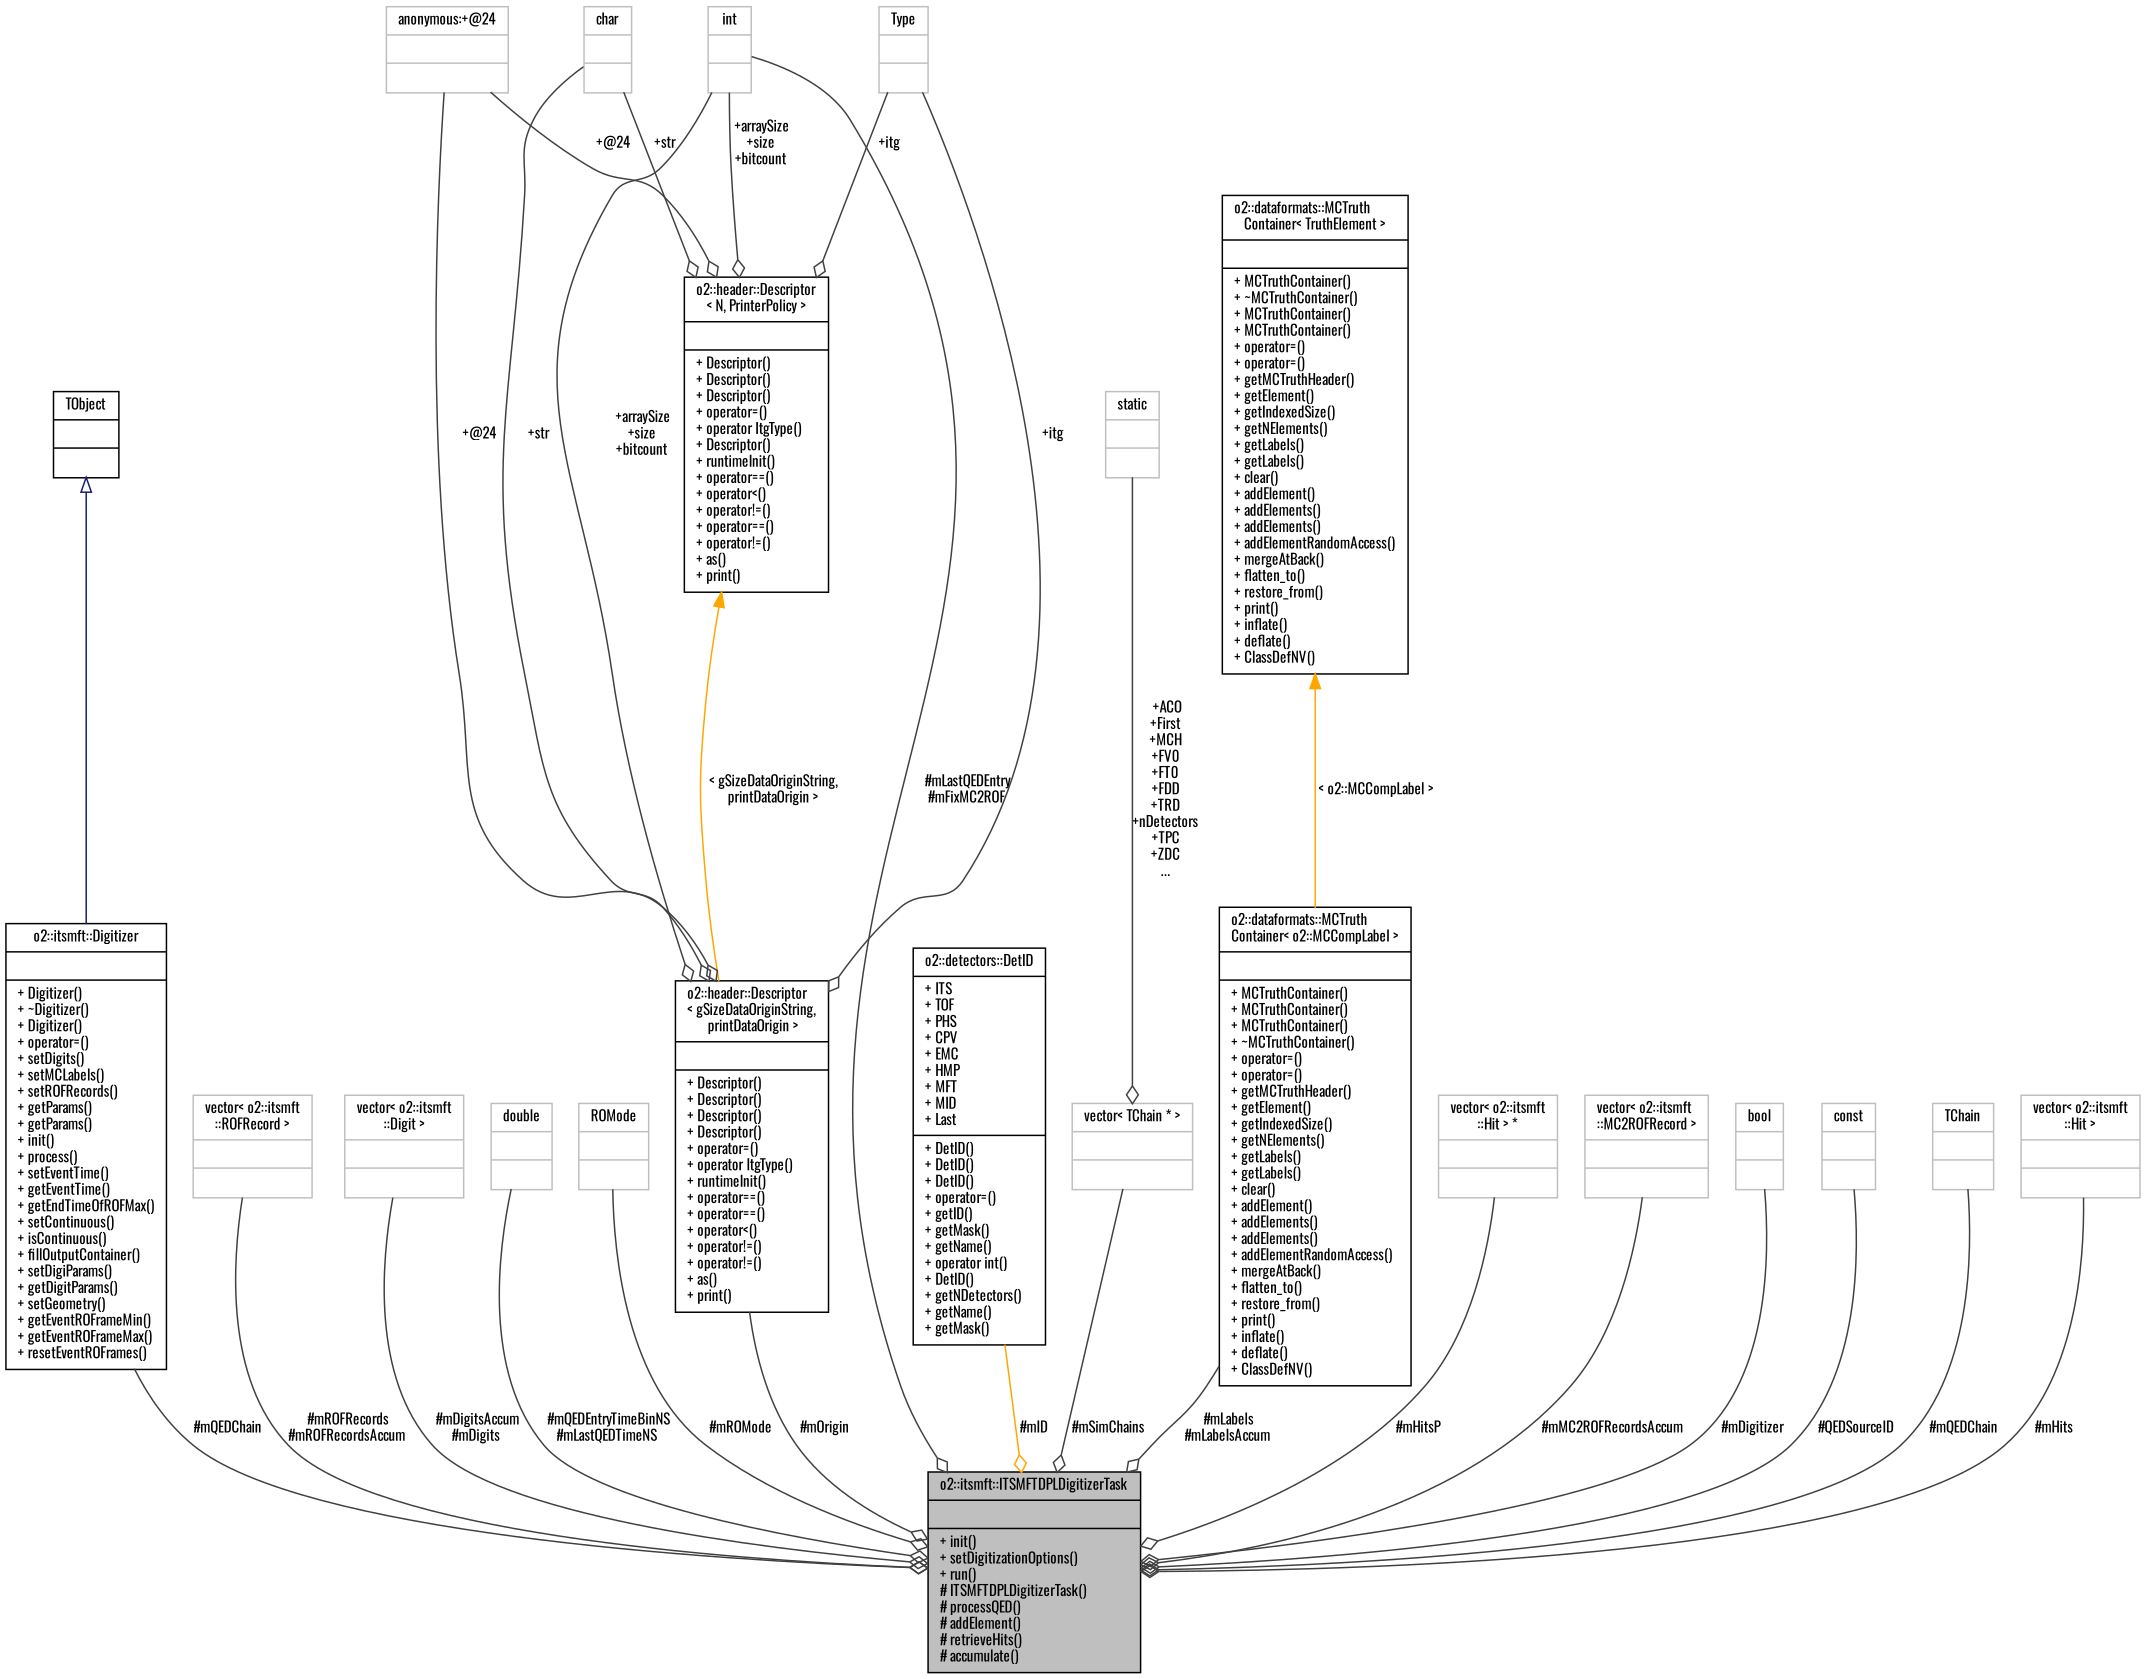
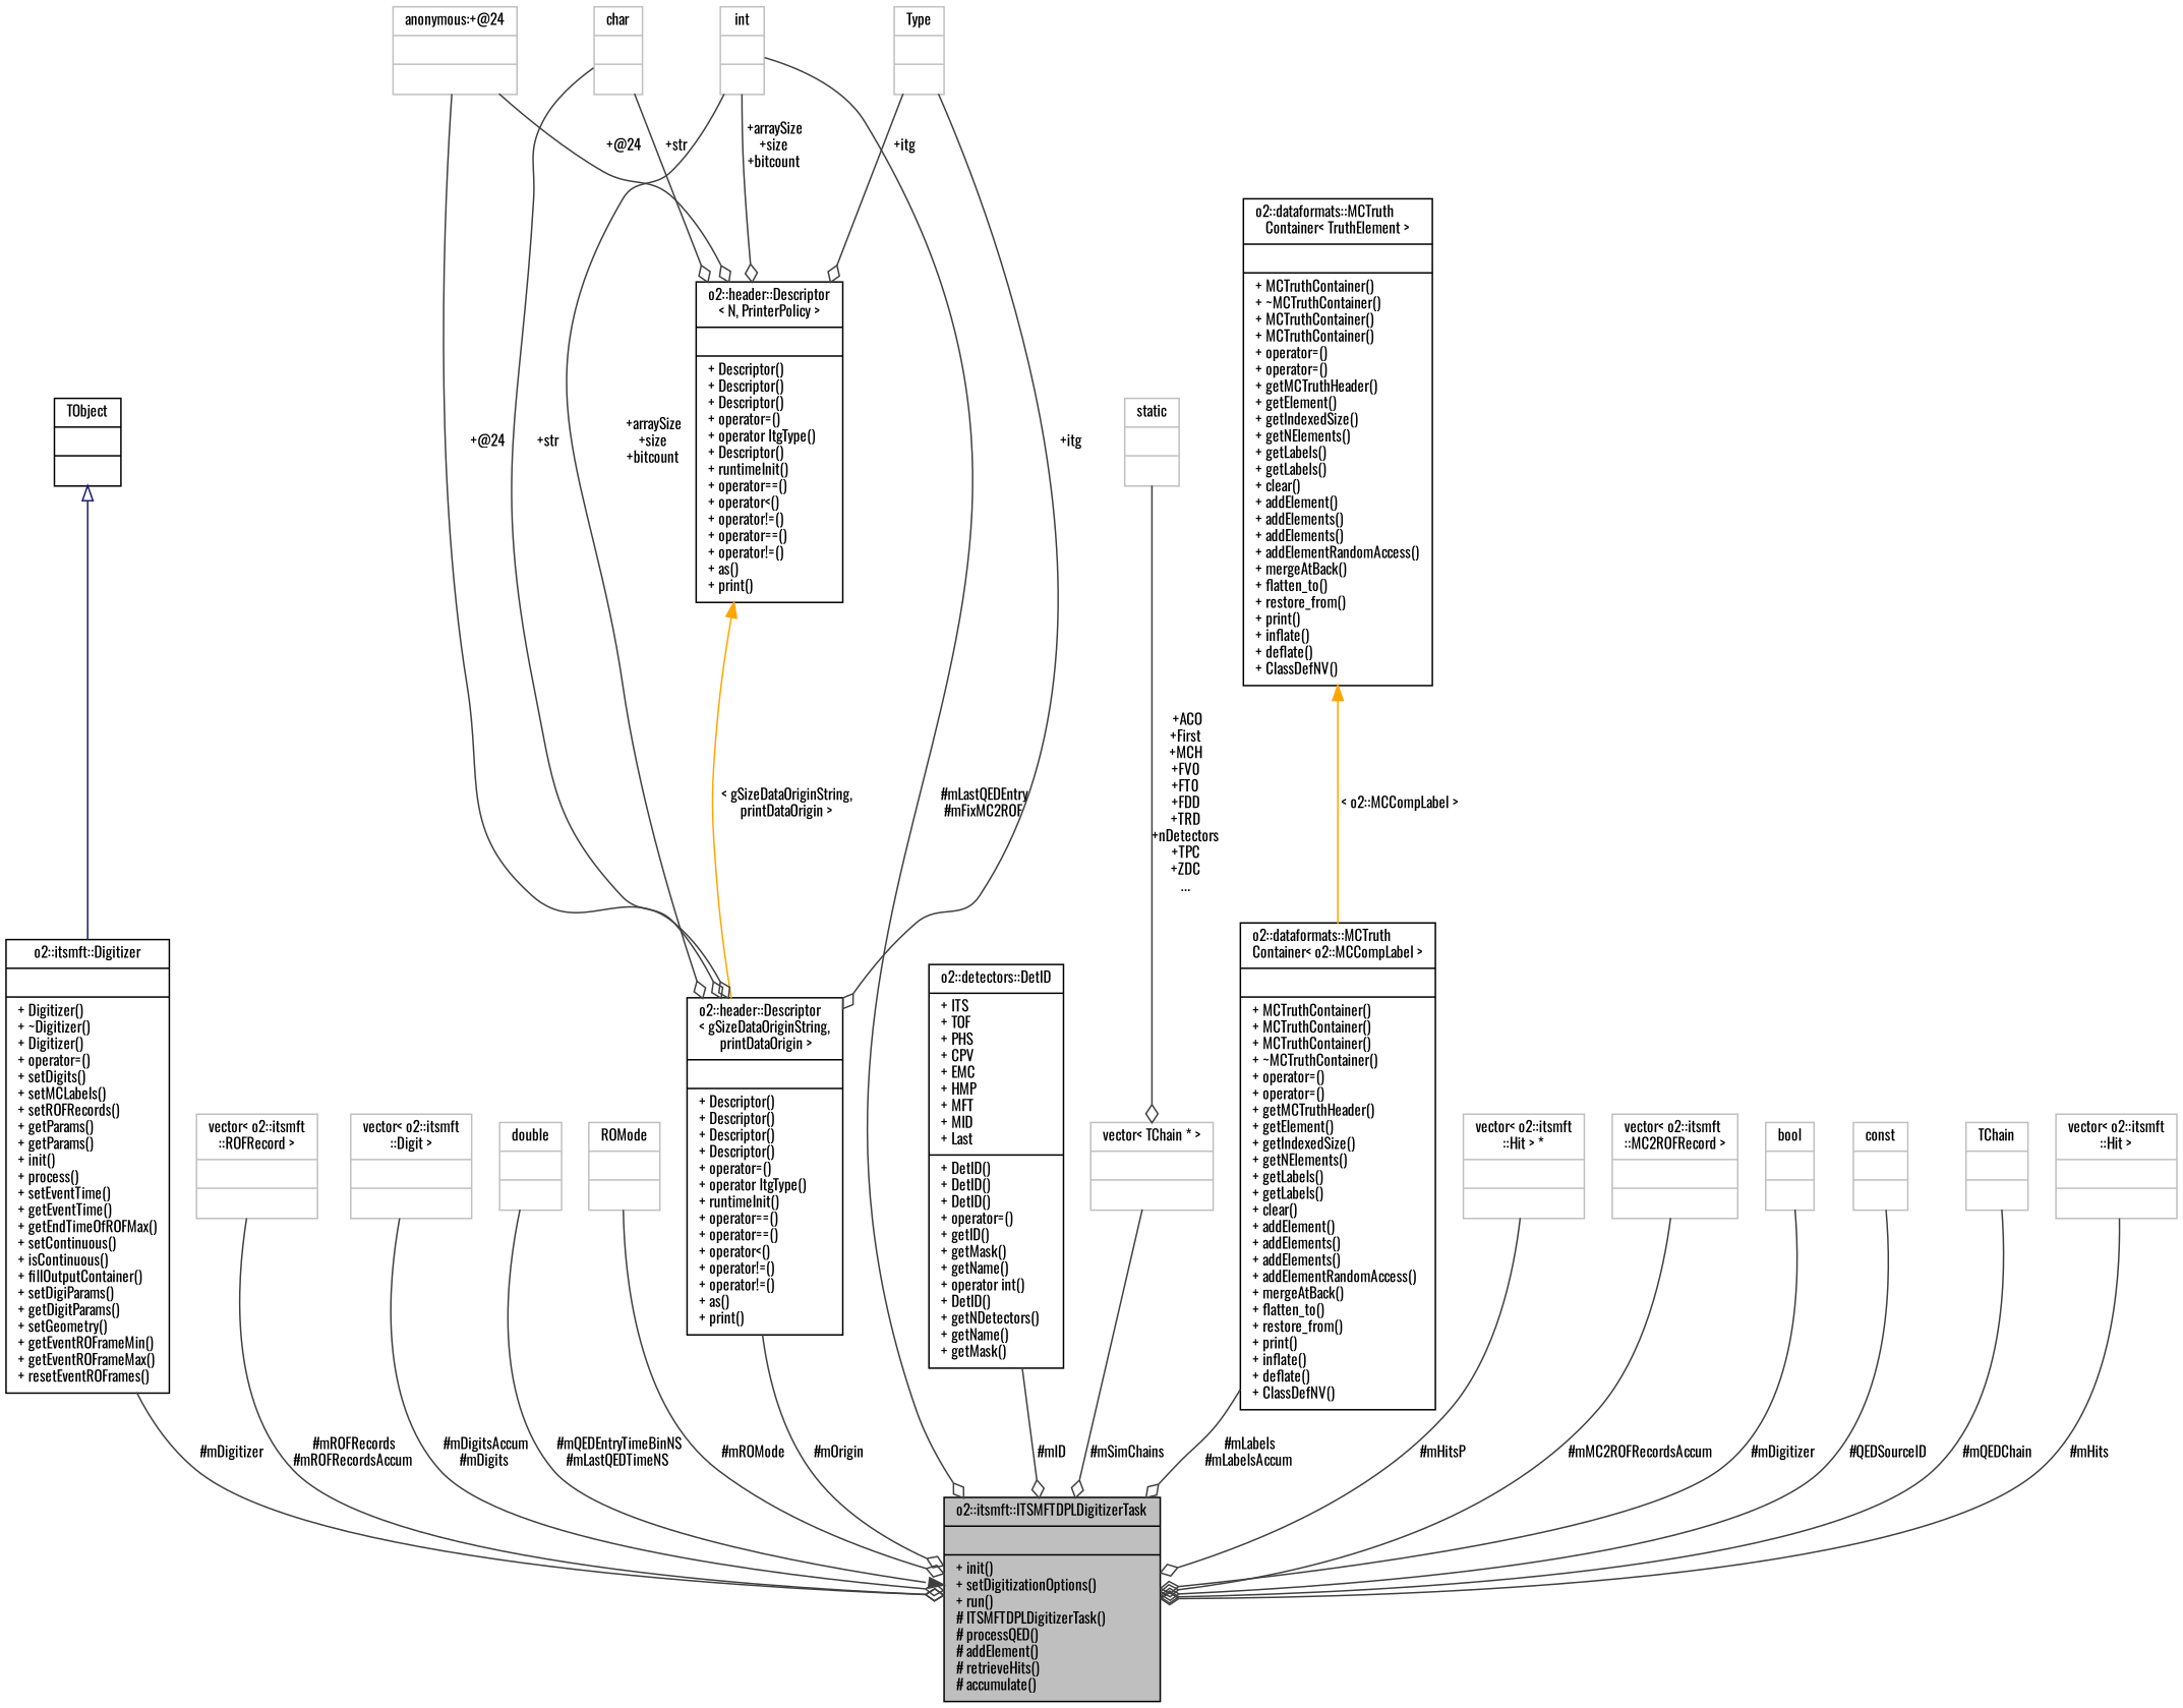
  digraph {
    fontname=Oswald
    node [color=grey75 fontname=Oswald fontsize=10 shape=record]
    edge [arrowhead=odiamond color=grey25 fontname=Oswald fontsize=10 labelfontname=Helvetica labelfontsize=10 style=solid]
    n1 [color=black fillcolor=grey75 fontcolor=black height=0.2 label="{o2::itsmft::ITSMFTDPLDigitizerTask\n||+ init()\l+ setDigitizationOptions()\l+ run()\l# ITSMFTDPLDigitizerTask()\l# processQED()\l# addElement()\l# retrieveHits()\l# accumulate()\l}" style=filled width=0.4]
    n2 [color=black height=0.2 label="{o2::itsmft::Digitizer\n||+ Digitizer()\l+ ~Digitizer()\l+ Digitizer()\l+ operator=()\l+ setDigits()\l+ setMCLabels()\l+ setROFRecords()\l+ getParams()\l+ getParams()\l+ init()\l+ process()\l+ setEventTime()\l+ getEventTime()\l+ getEndTimeOfROFMax()\l+ setContinuous()\l+ isContinuous()\l+ fillOutputContainer()\l+ setDigiParams()\l+ getDigitParams()\l+ setGeometry()\l+ getEventROFrameMin()\l+ getEventROFrameMax()\l+ resetEventROFrames()\l}" width=0.4]
    n3 [color=black height=0.2 label="{TObject\n||}" width=0.4]
    n4 [height=0.2 label="{vector\< o2::itsmft\l::ROFRecord \>\n||}" width=0.4]
    n5 [height=0.2 label="{vector\< o2::itsmft\l::Digit \>\n||}" width=0.4]
    n6 [height=0.2 label="{double\n||}" width=0.4]
    n7 [height=0.2 label="{ROMode\n||}" width=0.4]
    n8 [color=black height=0.2 label="{o2::header::Descriptor\l\< gSizeDataOriginString,\l printDataOrigin \>\n||+ Descriptor()\l+ Descriptor()\l+ Descriptor()\l+ Descriptor()\l+ operator=()\l+ operator ItgType()\l+ runtimeInit()\l+ operator==()\l+ operator==()\l+ operator\<()\l+ operator!=()\l+ operator!=()\l+ as()\l+ print()\l}" width=0.4]
    n9 [height=0.2 label="{Type\n||}" width=0.4]
    n10 [color=black height=0.2 label="{o2::header::Descriptor\l\< N, PrinterPolicy \>\n||+ Descriptor()\l+ Descriptor()\l+ Descriptor()\l+ operator=()\l+ operator ItgType()\l+ Descriptor()\l+ runtimeInit()\l+ operator==()\l+ operator\<()\l+ operator!=()\l+ operator==()\l+ operator!=()\l+ as()\l+ print()\l}" width=0.4]
    n11 [height=0.2 label="{char\n||}" width=0.4]
    n12 [height=0.2 label="{int\n||}" width=0.4]
    n13 [height=0.2 label="{anonymous:+@24\n||}" width=0.4]
    n14 [color=black height=0.2 label="{o2::detectors::DetID\n|+ ITS\l+ TOF\l+ PHS\l+ CPV\l+ EMC\l+ HMP\l+ MFT\l+ MID\l+ Last\l|+ DetID()\l+ DetID()\l+ DetID()\l+ operator=()\l+ getID()\l+ getMask()\l+ getName()\l+ operator int()\l+ DetID()\l+ getNDetectors()\l+ getName()\l+ getMask()\l}" width=0.4]
    n15 [height=0.2 label="{static\n||}" width=0.4]
    n16 [height=0.2 label="{vector\< TChain * \>\n||}" width=0.4]
    n17 [color=black height=0.2 label="{o2::dataformats::MCTruth\lContainer\< o2::MCCompLabel \>\n||+ MCTruthContainer()\l+ MCTruthContainer()\l+ MCTruthContainer()\l+ ~MCTruthContainer()\l+ operator=()\l+ operator=()\l+ getMCTruthHeader()\l+ getElement()\l+ getIndexedSize()\l+ getNElements()\l+ getLabels()\l+ getLabels()\l+ clear()\l+ addElement()\l+ addElements()\l+ addElements()\l+ addElementRandomAccess()\l+ mergeAtBack()\l+ flatten_to()\l+ restore_from()\l+ print()\l+ inflate()\l+ deflate()\l+ ClassDefNV()\l}" width=0.4]
    n18 [color=black height=0.2 label="{o2::dataformats::MCTruth\lContainer\< TruthElement \>\n||+ MCTruthContainer()\l+ ~MCTruthContainer()\l+ MCTruthContainer()\l+ MCTruthContainer()\l+ operator=()\l+ operator=()\l+ getMCTruthHeader()\l+ getElement()\l+ getIndexedSize()\l+ getNElements()\l+ getLabels()\l+ getLabels()\l+ clear()\l+ addElement()\l+ addElements()\l+ addElements()\l+ addElementRandomAccess()\l+ mergeAtBack()\l+ flatten_to()\l+ restore_from()\l+ print()\l+ inflate()\l+ deflate()\l+ ClassDefNV()\l}" width=0.4]
    n19 [height=0.2 label="{vector\< o2::itsmft\l::Hit \> *\n||}" width=0.4]
    n20 [height=0.2 label="{vector\< o2::itsmft\l::MC2ROFRecord \>\n||}" width=0.4]
    n21 [height=0.2 label="{bool\n||}" width=0.4]
    n22 [height=0.2 label="{const\n||}" width=0.4]
    n23 [height=0.2 label="{TChain\n||}" width=0.4]
    n24 [height=0.2 label="{vector\< o2::itsmft\l::Hit \>\n||}" width=0.4]
-   n2 -> n1 [label=" #mQEDChain"]
+   n2 -> n1 [label=" #mDigitizer"]
    n3 -> n2 [arrowtail=onormal color=midnightblue dir=back arrowhead=""]
    n4 -> n1 [label=" #mROFRecords\n#mROFRecordsAccum"]
    n5 -> n1 [label=" #mDigitsAccum\n#mDigits"]
-   n6 -> n1 [label=" #mQEDEntryTimeBinNS\n#mLastQEDTimeNS"]
+   n6 -> n1 [arrowhead=normal label=" #mQEDEntryTimeBinNS\n#mLastQEDTimeNS"]
    n7 -> n1 [label=" #mROMode"]
    n8 -> n1 [label=" #mOrigin"]
    n9 -> n8 [label=" +itg"]
    n9 -> n10 [label=" +itg"]
    n10 -> n8 [color=orange dir=back label=" \< gSizeDataOriginString,\l printDataOrigin \>" arrowhead=""]
    n11 -> n8 [label=" +str"]
    n11 -> n10 [label=" +str"]
    n12 -> n1 [label=" #mLastQEDEntry\n#mFixMC2ROF"]
    n12 -> n8 [label=" +arraySize\n+size\n+bitcount"]
    n12 -> n10 [label=" +arraySize\n+size\n+bitcount"]
    n13 -> n8 [label=" +@24"]
    n13 -> n10 [label=" +@24"]
-   n14 -> n1 [color=orange label=" #mID"]
+   n14 -> n1 [label=" #mID"]
    n15 -> n16 [label=" +ACO\n+First\n+MCH\n+FV0\n+FT0\n+FDD\n+TRD\n+nDetectors\n+TPC\n+ZDC\n..."]
    n16 -> n1 [label=" #mSimChains"]
    n17 -> n1 [label=" #mLabels\n#mLabelsAccum"]
    n18 -> n17 [color=orange dir=back label=" \< o2::MCCompLabel \>" arrowhead=""]
    n19 -> n1 [label=" #mHitsP"]
    n20 -> n1 [label=" #mMC2ROFRecordsAccum"]
    n21 -> n1 [label=" #mDigitizer"]
    n22 -> n1 [label=" #QEDSourceID"]
    n23 -> n1 [label=" #mQEDChain"]
    n24 -> n1 [label=" #mHits"]
  }
